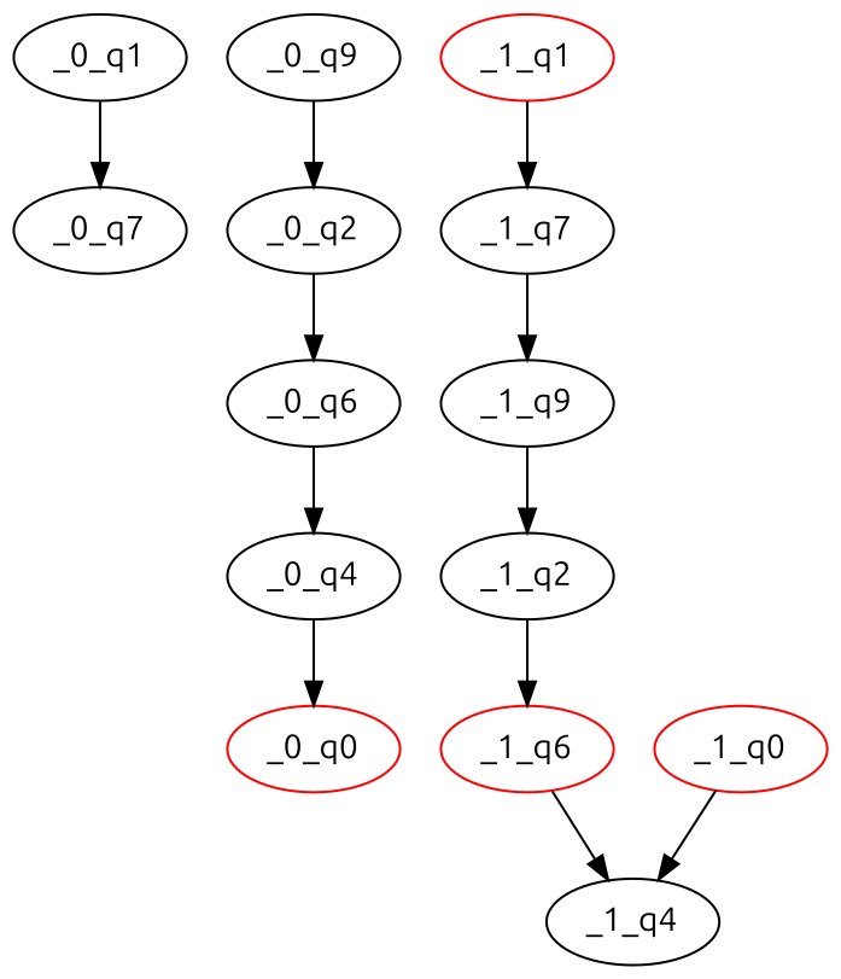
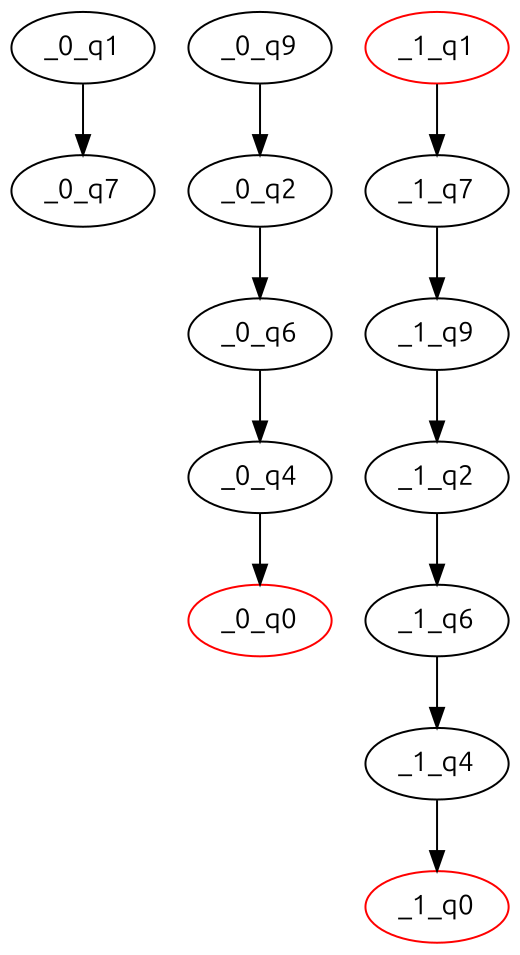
  digraph {
    fontname=Ubuntu
    node [fontname=Ubuntu]
    edge [fontname=Ubuntu]
    _0_q1 [color=black initial=1]
    _0_q7
    _0_q0 [color=red final=1]
    _0_q9
    _0_q2
    _0_q6
    _0_q4
    _1_q1 [color=red initial=1]
    _1_q7
    _1_q9
    _1_q0 [color=red final=1]
    _1_q2
-   _1_q6 [color=red]
+   _1_q6
    _1_q4
    _0_q1 -> _0_q7
    _0_q9 -> _0_q2
    _0_q2 -> _0_q6
    _0_q6 -> _0_q4
    _0_q4 -> _0_q0
    _1_q1 -> _1_q7
    _1_q7 -> _1_q9
    _1_q9 -> _1_q2
    _1_q2 -> _1_q6
    _1_q6 -> _1_q4
-   _1_q0 -> _1_q4
+   _1_q4 -> _1_q0
  }
